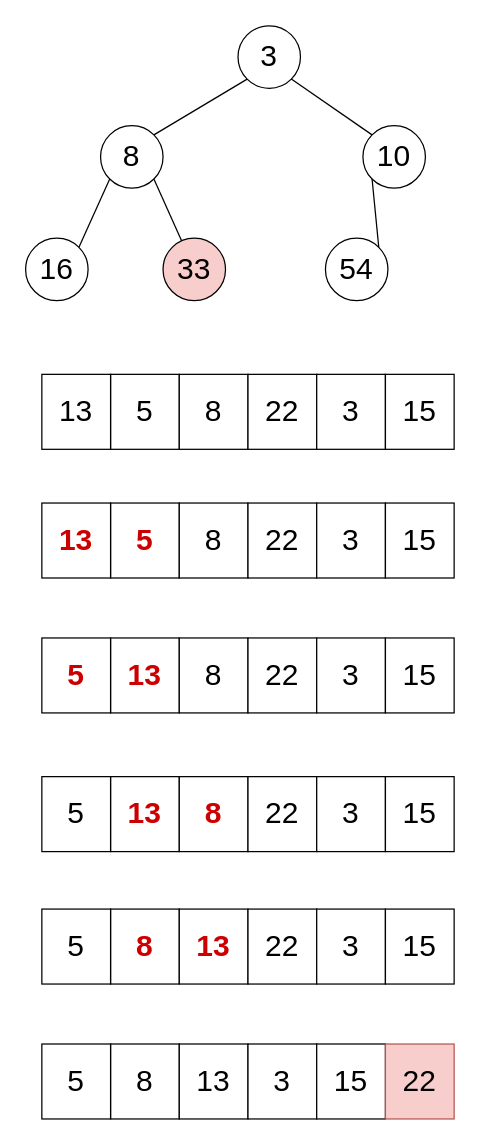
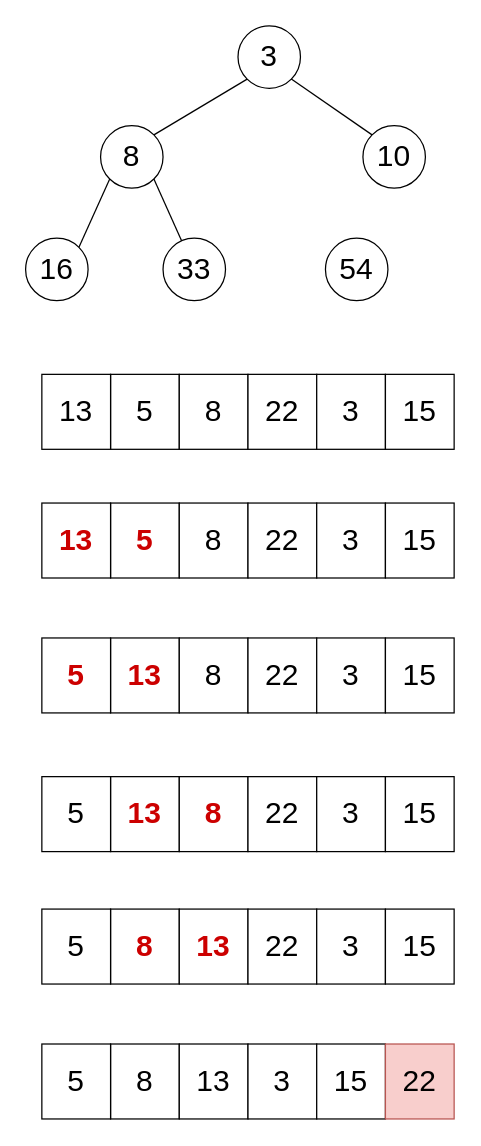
  <mxCell id="0" />
  <mxCell id="1" parent="0" />
  <mxCell id="2" value="&lt;font style=&quot;font-size: 24px&quot;&gt;3&lt;/font&gt;" style="ellipse;whiteSpace=wrap;html=1;aspect=fixed;fontSize=24;" vertex="1" parent="1"><mxGeometry x="190" y="20" width="50" height="50" as="geometry" /></mxCell>
  <mxCell id="3" value="8" style="ellipse;whiteSpace=wrap;html=1;aspect=fixed;fontSize=24;" vertex="1" parent="1"><mxGeometry x="80" y="100" width="50" height="50" as="geometry" /></mxCell>
  <mxCell id="4" value="10" style="ellipse;whiteSpace=wrap;html=1;aspect=fixed;fontSize=24;" vertex="1" parent="1"><mxGeometry x="290" y="100" width="50" height="50" as="geometry" /></mxCell>
  <mxCell id="5" value="16" style="ellipse;whiteSpace=wrap;html=1;aspect=fixed;fontSize=24;" vertex="1" parent="1"><mxGeometry x="20" y="190" width="50" height="50" as="geometry" /></mxCell>
- <mxCell id="6" value="33" style="ellipse;whiteSpace=wrap;html=1;aspect=fixed;fontSize=24;fillColor=#f8cecc;" vertex="1" parent="1"><mxGeometry x="130" y="190" width="50" height="50" as="geometry" /></mxCell>
+ <mxCell id="6" value="33" style="ellipse;whiteSpace=wrap;html=1;aspect=fixed;fontSize=24;" vertex="1" parent="1"><mxGeometry x="130" y="190" width="50" height="50" as="geometry" /></mxCell>
  <mxCell id="7" value="54" style="ellipse;whiteSpace=wrap;html=1;aspect=fixed;fontSize=24;" vertex="1" parent="1"><mxGeometry x="260" y="190" width="50" height="50" as="geometry" /></mxCell>
  <mxCell id="8" value="" style="endArrow=none;html=1;entryX=0;entryY=1;entryDx=0;entryDy=0;exitX=1;exitY=0;exitDx=0;exitDy=0;fontSize=24;" edge="1" parent="1" source="3" target="2"><mxGeometry width="50" height="50" relative="1" as="geometry"><mxPoint x="190" y="400" as="sourcePoint" /><mxPoint x="240" y="350" as="targetPoint" /></mxGeometry></mxCell>
  <mxCell id="9" value="" style="endArrow=none;html=1;entryX=1;entryY=1;entryDx=0;entryDy=0;exitX=0;exitY=0;exitDx=0;exitDy=0;fontSize=24;" edge="1" parent="1" source="4" target="2"><mxGeometry width="50" height="50" relative="1" as="geometry"><mxPoint x="190" y="400" as="sourcePoint" /><mxPoint x="240" y="350" as="targetPoint" /></mxGeometry></mxCell>
  <mxCell id="10" value="" style="endArrow=none;html=1;entryX=0;entryY=1;entryDx=0;entryDy=0;exitX=1;exitY=0;exitDx=0;exitDy=0;fontSize=24;" edge="1" parent="1" source="5" target="3"><mxGeometry width="50" height="50" relative="1" as="geometry"><mxPoint x="190" y="400" as="sourcePoint" /><mxPoint x="240" y="350" as="targetPoint" /></mxGeometry></mxCell>
  <mxCell id="11" value="" style="endArrow=none;html=1;entryX=1;entryY=1;entryDx=0;entryDy=0;fontSize=24;" edge="1" parent="1" source="6" target="3"><mxGeometry width="50" height="50" relative="1" as="geometry"><mxPoint x="190" y="400" as="sourcePoint" /><mxPoint x="240" y="350" as="targetPoint" /></mxGeometry></mxCell>
- <mxCell id="12" value="" style="endArrow=none;html=1;entryX=0;entryY=1;entryDx=0;entryDy=0;exitX=1;exitY=0;exitDx=0;exitDy=0;fontSize=24;" edge="1" parent="1" source="7" target="4"><mxGeometry width="50" height="50" relative="1" as="geometry"><mxPoint x="190" y="400" as="sourcePoint" /><mxPoint x="240" y="350" as="targetPoint" /></mxGeometry></mxCell>
  <mxCell id="13" value="" style="group" vertex="1" connectable="0" parent="1"><mxGeometry x="33" y="299" width="330" height="60" as="geometry" /></mxCell>
  <mxCell id="14" value="5" style="rounded=0;whiteSpace=wrap;html=1;fontSize=24;" vertex="1" parent="13"><mxGeometry x="55" width="55" height="60" as="geometry" /></mxCell>
  <mxCell id="15" value="13" style="rounded=0;whiteSpace=wrap;html=1;fontSize=24;" vertex="1" parent="13"><mxGeometry width="55" height="60" as="geometry" /></mxCell>
  <mxCell id="16" value="8" style="rounded=0;whiteSpace=wrap;html=1;fontSize=24;" vertex="1" parent="13"><mxGeometry x="110" width="55" height="60" as="geometry" /></mxCell>
  <mxCell id="17" value="22" style="rounded=0;whiteSpace=wrap;html=1;fontSize=24;" vertex="1" parent="13"><mxGeometry x="165" width="55" height="60" as="geometry" /></mxCell>
  <mxCell id="18" value="3" style="rounded=0;whiteSpace=wrap;html=1;fontSize=24;" vertex="1" parent="13"><mxGeometry x="220" width="55" height="60" as="geometry" /></mxCell>
  <mxCell id="19" value="15" style="rounded=0;whiteSpace=wrap;html=1;fontSize=24;" vertex="1" parent="13"><mxGeometry x="275" width="55" height="60" as="geometry" /></mxCell>
  <mxCell id="20" value="" style="group" vertex="1" connectable="0" parent="1"><mxGeometry x="33" y="402" width="330" height="60" as="geometry" /></mxCell>
  <mxCell id="21" value="&lt;font color=&quot;#CC0000&quot;&gt;&lt;b&gt;5&lt;/b&gt;&lt;/font&gt;" style="rounded=0;whiteSpace=wrap;html=1;fontSize=24;" vertex="1" parent="20"><mxGeometry x="55" width="55" height="60" as="geometry" /></mxCell>
  <mxCell id="22" value="&lt;font color=&quot;#CC0000&quot;&gt;&lt;b&gt;13&lt;/b&gt;&lt;/font&gt;" style="rounded=0;whiteSpace=wrap;html=1;fontSize=24;" vertex="1" parent="20"><mxGeometry width="55" height="60" as="geometry" /></mxCell>
  <mxCell id="23" value="8" style="rounded=0;whiteSpace=wrap;html=1;fontSize=24;" vertex="1" parent="20"><mxGeometry x="110" width="55" height="60" as="geometry" /></mxCell>
  <mxCell id="24" value="22" style="rounded=0;whiteSpace=wrap;html=1;fontSize=24;" vertex="1" parent="20"><mxGeometry x="165" width="55" height="60" as="geometry" /></mxCell>
  <mxCell id="25" value="3" style="rounded=0;whiteSpace=wrap;html=1;fontSize=24;" vertex="1" parent="20"><mxGeometry x="220" width="55" height="60" as="geometry" /></mxCell>
  <mxCell id="26" value="15" style="rounded=0;whiteSpace=wrap;html=1;fontSize=24;" vertex="1" parent="20"><mxGeometry x="275" width="55" height="60" as="geometry" /></mxCell>
  <mxCell id="27" value="" style="group" vertex="1" connectable="0" parent="1"><mxGeometry x="33" y="510" width="330" height="60" as="geometry" /></mxCell>
  <mxCell id="28" value="&lt;b&gt;&lt;font color=&quot;#CC0000&quot;&gt;13&lt;/font&gt;&lt;/b&gt;" style="rounded=0;whiteSpace=wrap;html=1;fontSize=24;" vertex="1" parent="27"><mxGeometry x="55" width="55" height="60" as="geometry" /></mxCell>
  <mxCell id="29" value="&lt;b&gt;&lt;font color=&quot;#CC0000&quot;&gt;5&lt;/font&gt;&lt;/b&gt;" style="rounded=0;whiteSpace=wrap;html=1;fontSize=24;" vertex="1" parent="27"><mxGeometry width="55" height="60" as="geometry" /></mxCell>
  <mxCell id="30" value="8" style="rounded=0;whiteSpace=wrap;html=1;fontSize=24;" vertex="1" parent="27"><mxGeometry x="110" width="55" height="60" as="geometry" /></mxCell>
  <mxCell id="31" value="22" style="rounded=0;whiteSpace=wrap;html=1;fontSize=24;" vertex="1" parent="27"><mxGeometry x="165" width="55" height="60" as="geometry" /></mxCell>
  <mxCell id="32" value="3" style="rounded=0;whiteSpace=wrap;html=1;fontSize=24;" vertex="1" parent="27"><mxGeometry x="220" width="55" height="60" as="geometry" /></mxCell>
  <mxCell id="33" value="15" style="rounded=0;whiteSpace=wrap;html=1;fontSize=24;" vertex="1" parent="27"><mxGeometry x="275" width="55" height="60" as="geometry" /></mxCell>
  <mxCell id="34" value="" style="group" vertex="1" connectable="0" parent="1"><mxGeometry x="33" y="621" width="330" height="60" as="geometry" /></mxCell>
  <mxCell id="35" value="&lt;b&gt;&lt;font color=&quot;#CC0000&quot;&gt;13&lt;/font&gt;&lt;/b&gt;" style="rounded=0;whiteSpace=wrap;html=1;fontSize=24;" vertex="1" parent="34"><mxGeometry x="55" width="55" height="60" as="geometry" /></mxCell>
  <mxCell id="36" value="5" style="rounded=0;whiteSpace=wrap;html=1;fontSize=24;" vertex="1" parent="34"><mxGeometry width="55" height="60" as="geometry" /></mxCell>
  <mxCell id="37" value="&lt;b&gt;&lt;font color=&quot;#CC0000&quot;&gt;8&lt;/font&gt;&lt;/b&gt;" style="rounded=0;whiteSpace=wrap;html=1;fontSize=24;" vertex="1" parent="34"><mxGeometry x="110" width="55" height="60" as="geometry" /></mxCell>
  <mxCell id="38" value="22" style="rounded=0;whiteSpace=wrap;html=1;fontSize=24;" vertex="1" parent="34"><mxGeometry x="165" width="55" height="60" as="geometry" /></mxCell>
  <mxCell id="39" value="3" style="rounded=0;whiteSpace=wrap;html=1;fontSize=24;" vertex="1" parent="34"><mxGeometry x="220" width="55" height="60" as="geometry" /></mxCell>
  <mxCell id="40" value="15" style="rounded=0;whiteSpace=wrap;html=1;fontSize=24;" vertex="1" parent="34"><mxGeometry x="275" width="55" height="60" as="geometry" /></mxCell>
  <mxCell id="41" value="" style="group" vertex="1" connectable="0" parent="1"><mxGeometry x="33" y="727" width="330" height="60" as="geometry" /></mxCell>
  <mxCell id="42" value="&lt;b&gt;&lt;font color=&quot;#CC0000&quot;&gt;8&lt;/font&gt;&lt;/b&gt;" style="rounded=0;whiteSpace=wrap;html=1;fontSize=24;" vertex="1" parent="41"><mxGeometry x="55" width="55" height="60" as="geometry" /></mxCell>
  <mxCell id="43" value="5" style="rounded=0;whiteSpace=wrap;html=1;fontSize=24;" vertex="1" parent="41"><mxGeometry width="55" height="60" as="geometry" /></mxCell>
  <mxCell id="44" value="&lt;b&gt;&lt;font color=&quot;#CC0000&quot;&gt;13&lt;/font&gt;&lt;/b&gt;" style="rounded=0;whiteSpace=wrap;html=1;fontSize=24;" vertex="1" parent="41"><mxGeometry x="110" width="55" height="60" as="geometry" /></mxCell>
  <mxCell id="45" value="22" style="rounded=0;whiteSpace=wrap;html=1;fontSize=24;" vertex="1" parent="41"><mxGeometry x="165" width="55" height="60" as="geometry" /></mxCell>
  <mxCell id="46" value="3" style="rounded=0;whiteSpace=wrap;html=1;fontSize=24;" vertex="1" parent="41"><mxGeometry x="220" width="55" height="60" as="geometry" /></mxCell>
  <mxCell id="47" value="15" style="rounded=0;whiteSpace=wrap;html=1;fontSize=24;" vertex="1" parent="41"><mxGeometry x="275" width="55" height="60" as="geometry" /></mxCell>
  <mxCell id="48" value="" style="group" vertex="1" connectable="0" parent="1"><mxGeometry x="33" y="835" width="330" height="60" as="geometry" /></mxCell>
  <mxCell id="49" value="8" style="rounded=0;whiteSpace=wrap;html=1;fontSize=24;" vertex="1" parent="48"><mxGeometry x="55" width="55" height="60" as="geometry" /></mxCell>
  <mxCell id="50" value="5" style="rounded=0;whiteSpace=wrap;html=1;fontSize=24;" vertex="1" parent="48"><mxGeometry width="55" height="60" as="geometry" /></mxCell>
  <mxCell id="51" value="13" style="rounded=0;whiteSpace=wrap;html=1;fontSize=24;" vertex="1" parent="48"><mxGeometry x="110" width="55" height="60" as="geometry" /></mxCell>
  <mxCell id="52" value="3" style="rounded=0;whiteSpace=wrap;html=1;fontSize=24;" vertex="1" parent="48"><mxGeometry x="165" width="55" height="60" as="geometry" /></mxCell>
  <mxCell id="53" value="15" style="rounded=0;whiteSpace=wrap;html=1;fontSize=24;" vertex="1" parent="48"><mxGeometry x="220" width="55" height="60" as="geometry" /></mxCell>
  <mxCell id="54" value="22" style="rounded=0;whiteSpace=wrap;html=1;fontSize=24;fillColor=#f8cecc;strokeColor=#b85450;" vertex="1" parent="48"><mxGeometry x="275" width="55" height="60" as="geometry" /></mxCell>
